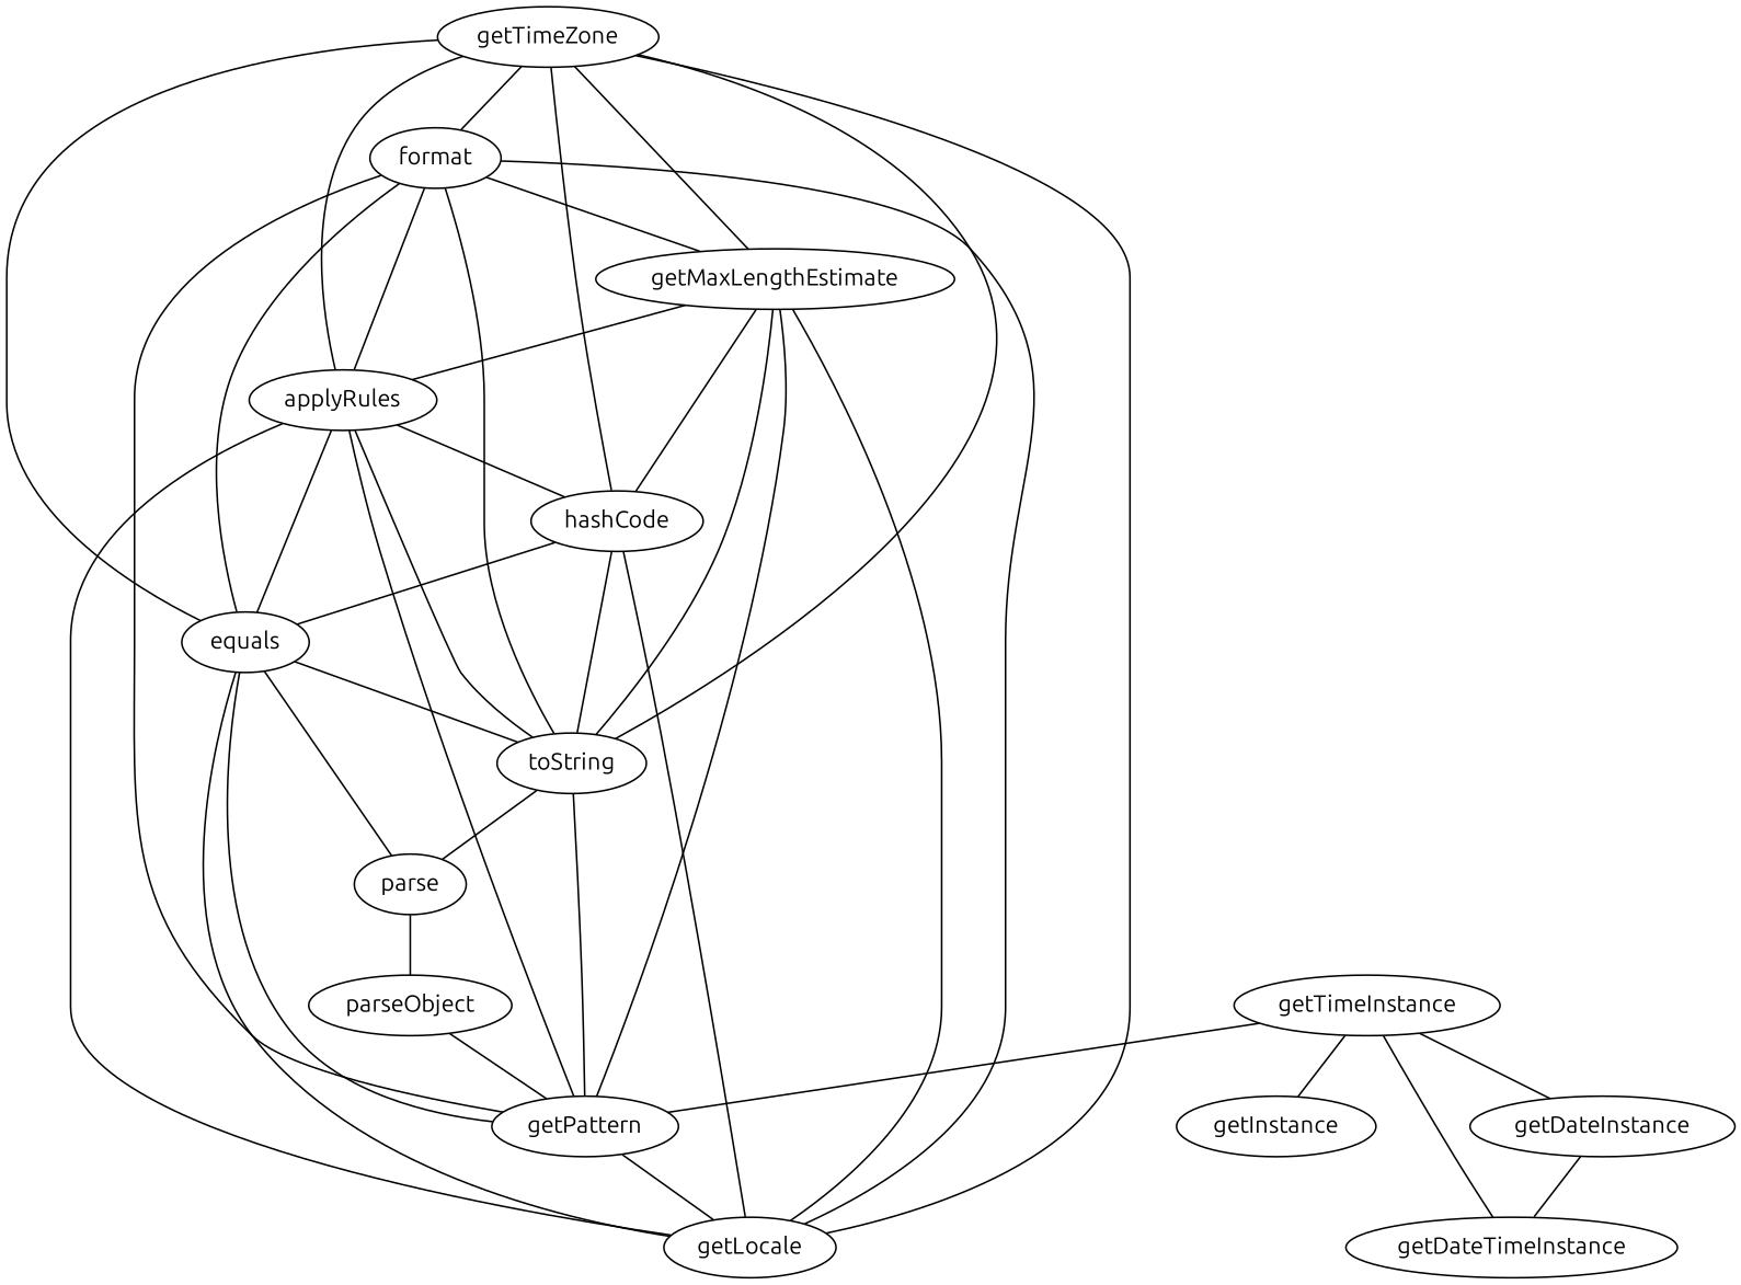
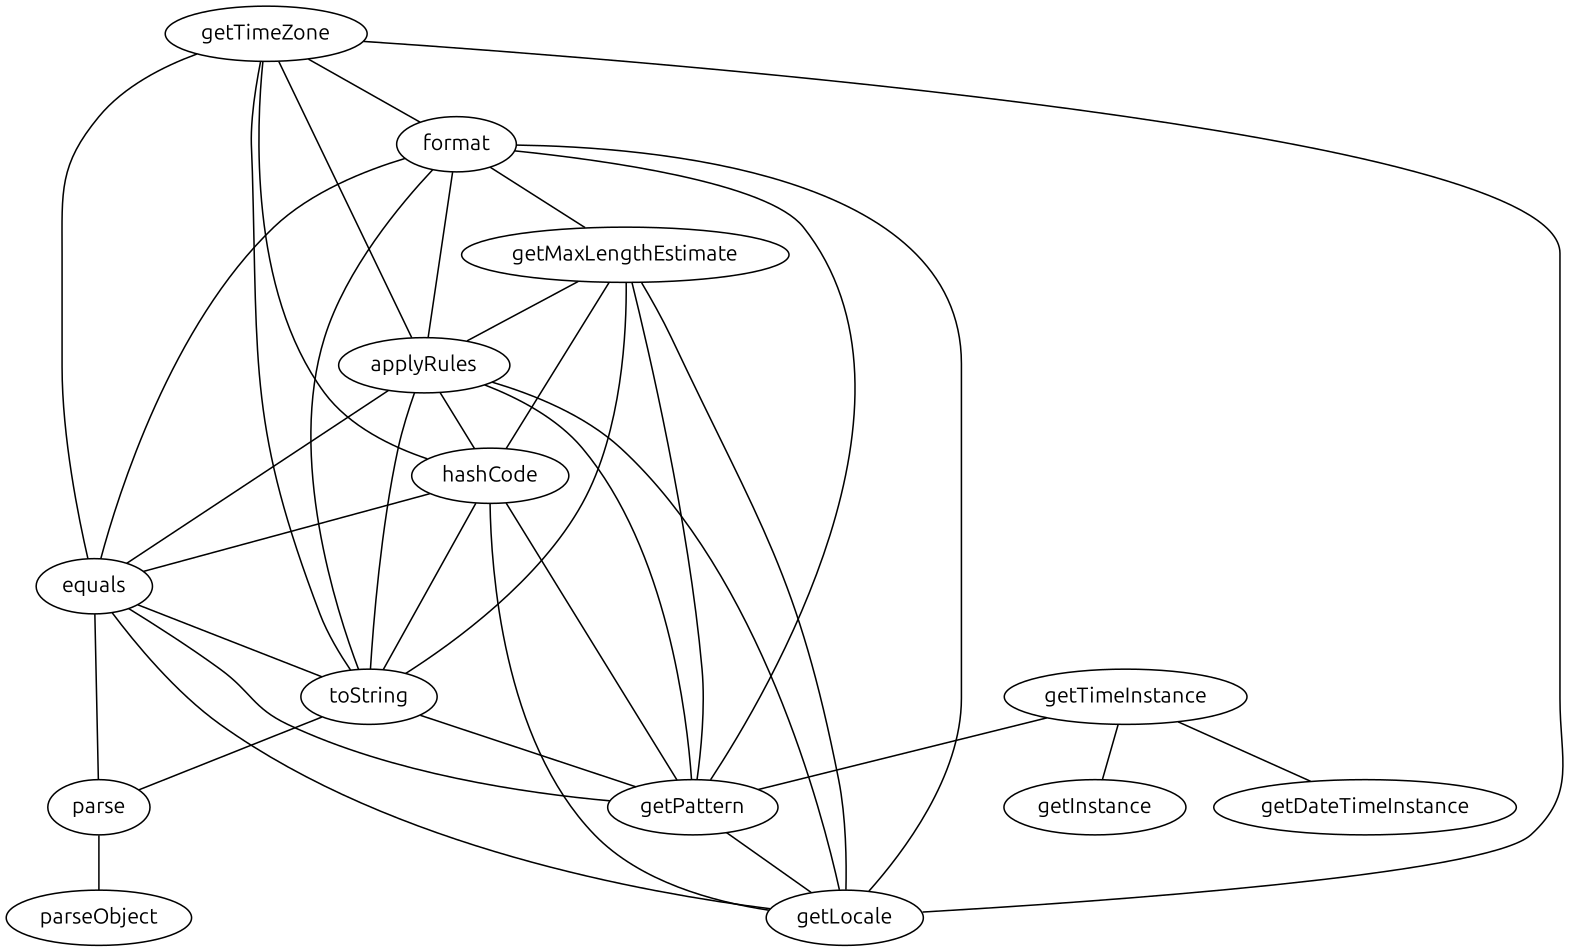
  strict graph {
    fontname=Ubuntu
    node [fontname=Ubuntu]
    edge [fontname=Ubuntu]
    getTimeZone
    getMaxLengthEstimate
    applyRules
    hashCode
    equals
    format
    toString
    getLocale
    getPattern
    parse
    parseObject
    getTimeInstance
    getDateTimeInstance
    getInstance
-   getDateInstance
-   getTimeZone -- getMaxLengthEstimate
    getTimeZone -- applyRules
    getTimeZone -- hashCode
    getTimeZone -- equals
    getTimeZone -- format
    getTimeZone -- toString
    getTimeZone -- getLocale
    getMaxLengthEstimate -- applyRules
    getMaxLengthEstimate -- hashCode
    getMaxLengthEstimate -- toString
    getMaxLengthEstimate -- getLocale
    getMaxLengthEstimate -- getPattern
    applyRules -- hashCode
    applyRules -- equals
    applyRules -- toString
    applyRules -- getLocale
    applyRules -- getPattern
    hashCode -- equals
    hashCode -- toString
    hashCode -- getLocale
-   parseObject -- getPattern
+   hashCode -- getPattern
    equals -- toString
    equals -- getLocale
    equals -- getPattern
    format -- getMaxLengthEstimate
    format -- applyRules
    format -- equals
    format -- toString
    format -- getLocale
    format -- getPattern
    toString -- getPattern
    toString -- parse
    getPattern -- getLocale
    parse -- equals
    parse -- parseObject
    getTimeInstance -- getPattern
    getTimeInstance -- getDateTimeInstance
    getTimeInstance -- getInstance
-   getTimeInstance -- getDateInstance
-   getDateInstance -- getDateTimeInstance
  }
